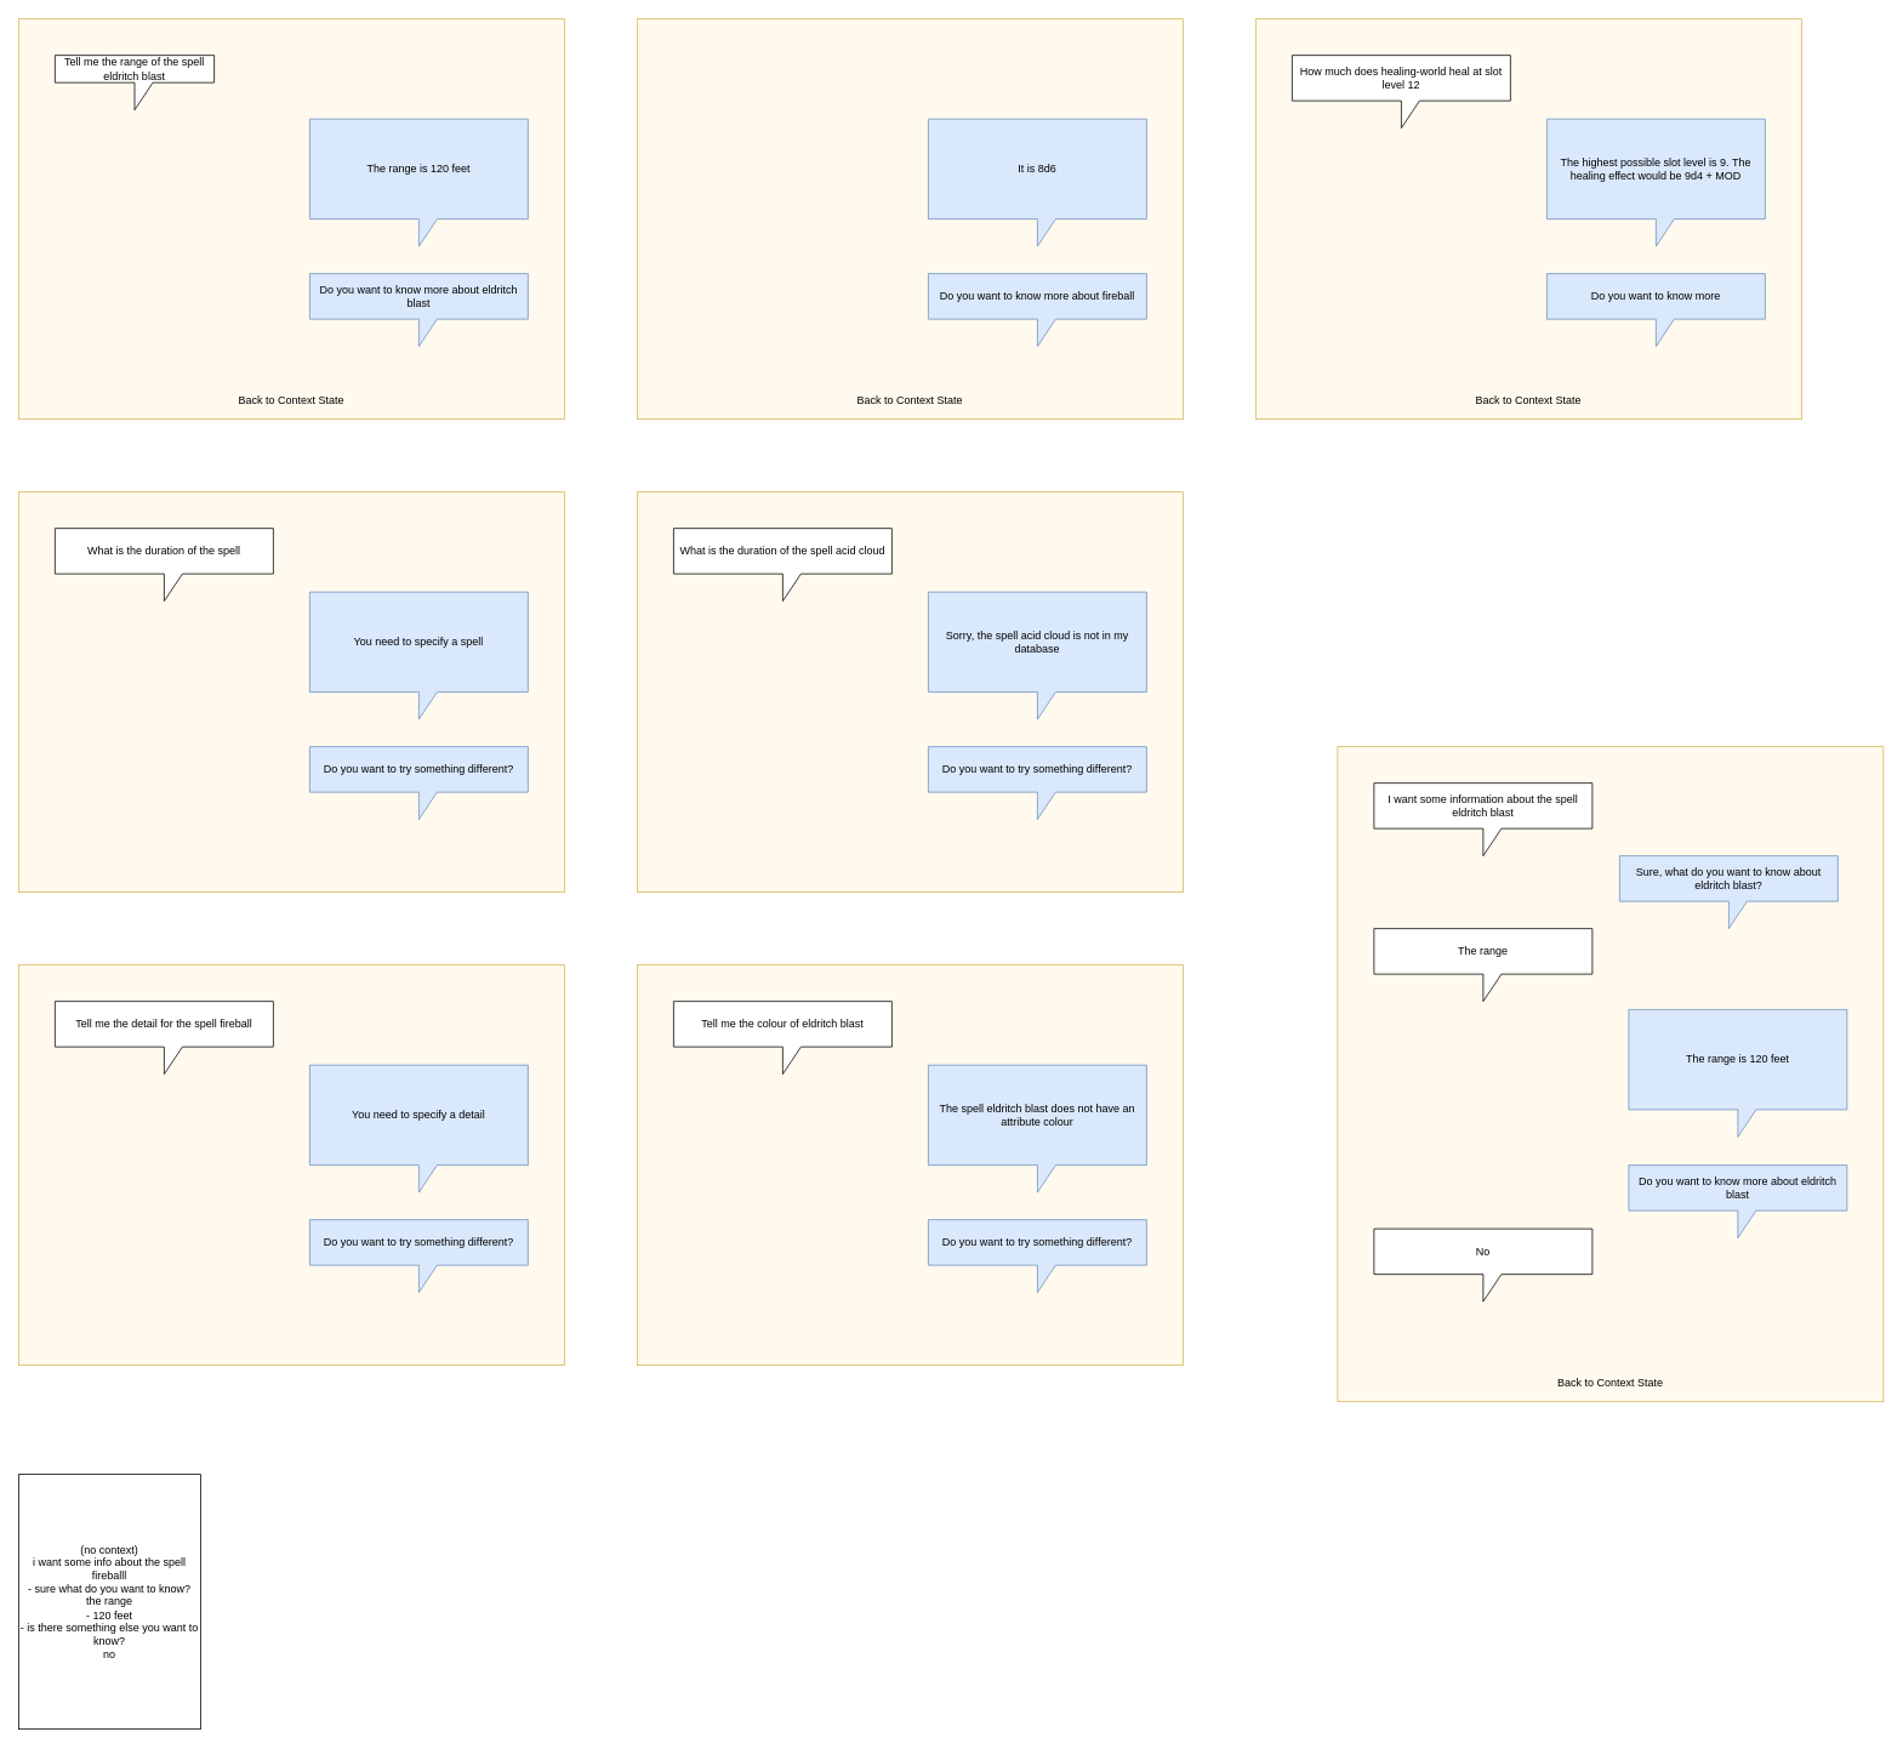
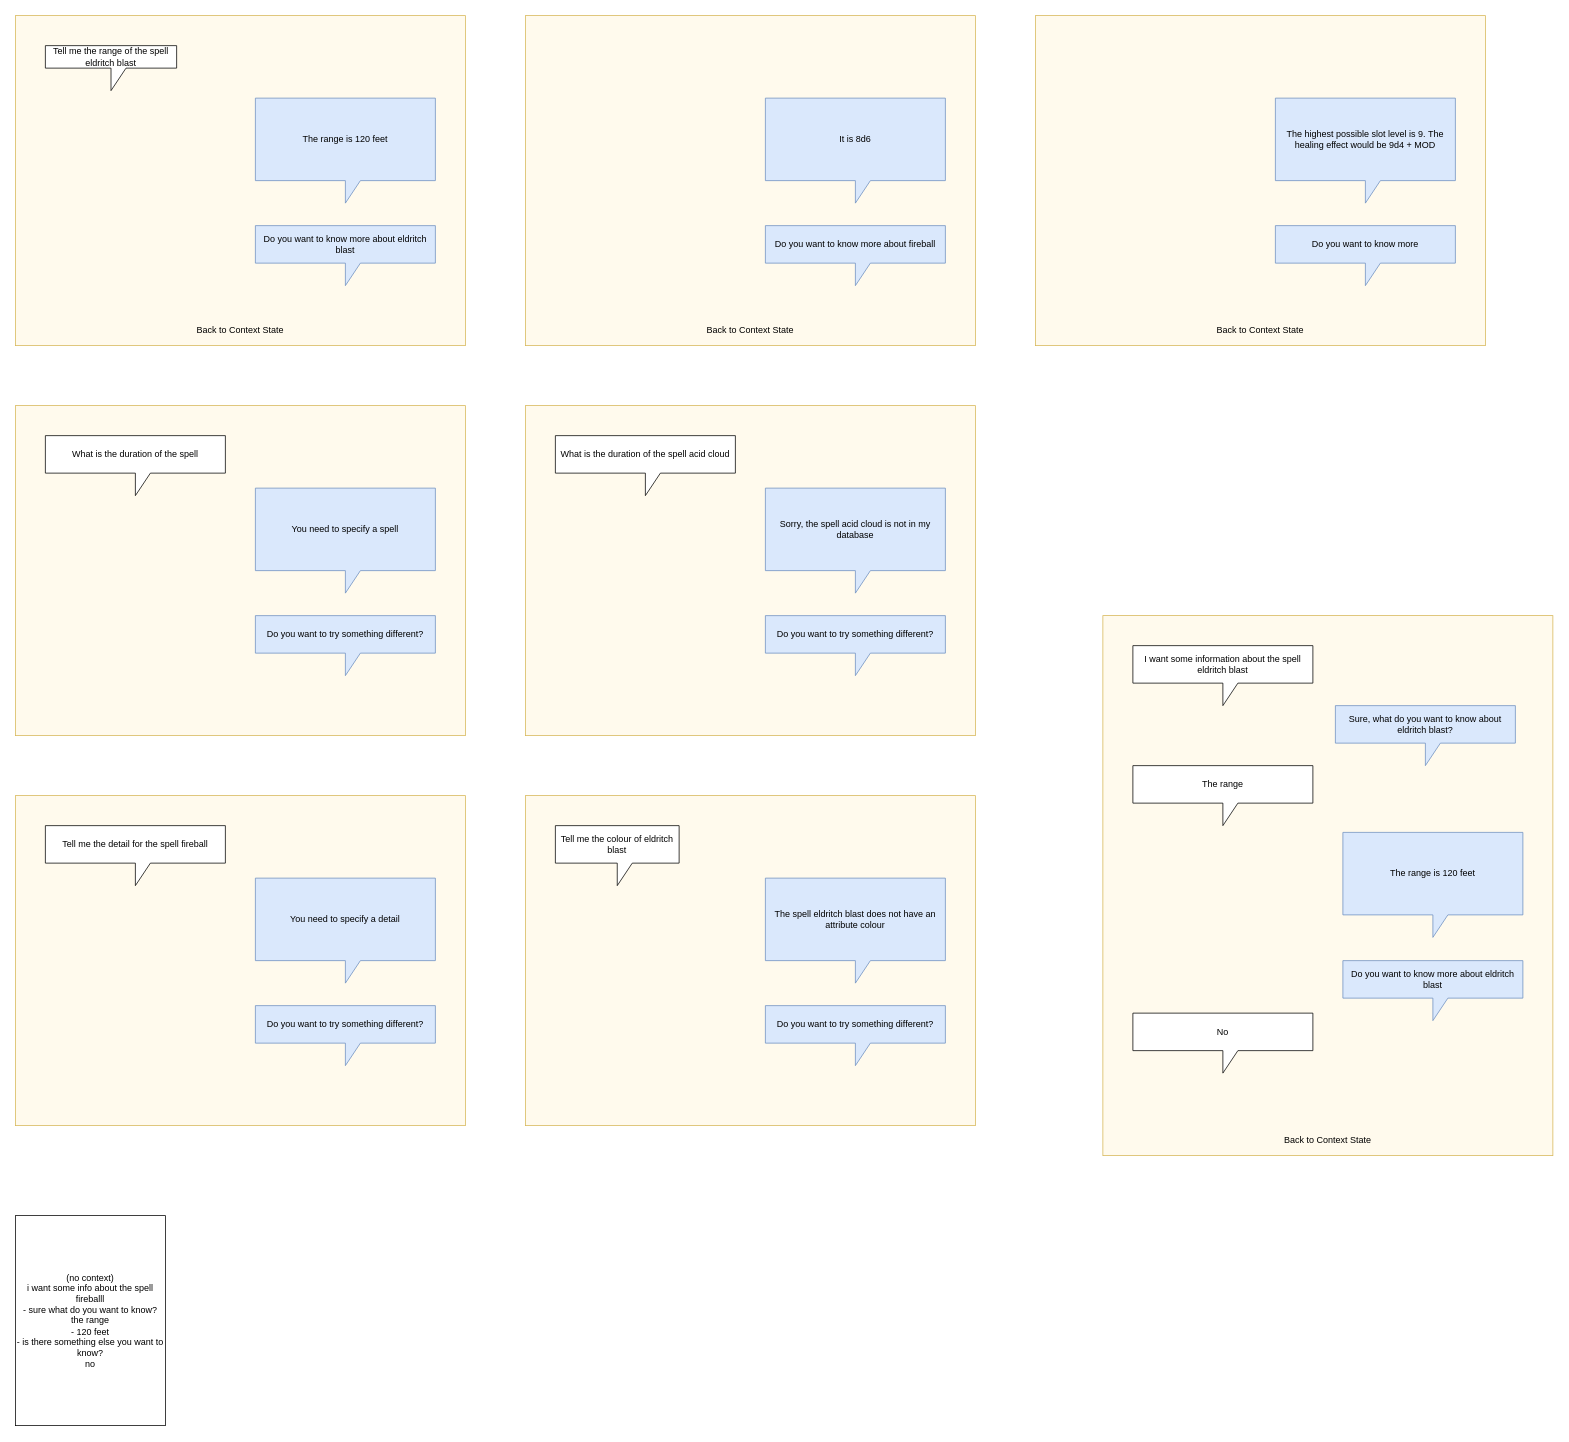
  <mxCell id="0" />
  <mxCell id="1" parent="0" />
  <mxCell id="2" value="" style="rounded=0;whiteSpace=wrap;html=1;strokeColor=#d6b656;fillColor=#FFFAED;" parent="1" vertex="1"><mxGeometry x="20" y="20" width="600" height="440" as="geometry" /></mxCell>
  <mxCell id="3" value="Tell me the range of the spell eldritch blast" style="shape=callout;whiteSpace=wrap;html=1;perimeter=calloutPerimeter;" parent="1" vertex="1"><mxGeometry x="60" y="60" width="175" height="60" as="geometry" /></mxCell>
  <mxCell id="4" value="&lt;span&gt;The range is 120 feet&lt;br&gt;&lt;/span&gt;" style="shape=callout;whiteSpace=wrap;html=1;perimeter=calloutPerimeter;fillColor=#dae8fc;strokeColor=#6c8ebf;" parent="1" vertex="1"><mxGeometry x="340" y="130" width="240" height="140" as="geometry" /></mxCell>
  <mxCell id="5" value="Do you want to know more about eldritch blast" style="shape=callout;whiteSpace=wrap;html=1;perimeter=calloutPerimeter;fillColor=#dae8fc;strokeColor=#6c8ebf;" parent="1" vertex="1"><mxGeometry x="340" y="300" width="240" height="80" as="geometry" /></mxCell>
  <mxCell id="6" value="" style="rounded=0;whiteSpace=wrap;html=1;strokeColor=#d6b656;fillColor=#FFFAED;" parent="1" vertex="1"><mxGeometry x="700" y="20" width="600" height="440" as="geometry" /></mxCell>
  <mxCell id="7" value="&lt;span&gt;It is 8d6&lt;br&gt;&lt;/span&gt;" style="shape=callout;whiteSpace=wrap;html=1;perimeter=calloutPerimeter;fillColor=#dae8fc;strokeColor=#6c8ebf;" parent="1" vertex="1"><mxGeometry x="1020" y="130" width="240" height="140" as="geometry" /></mxCell>
  <mxCell id="8" value="Do you want to know more about fireball" style="shape=callout;whiteSpace=wrap;html=1;perimeter=calloutPerimeter;fillColor=#dae8fc;strokeColor=#6c8ebf;" parent="1" vertex="1"><mxGeometry x="1020" y="300" width="240" height="80" as="geometry" /></mxCell>
  <mxCell id="9" value="" style="rounded=0;whiteSpace=wrap;html=1;strokeColor=#d6b656;fillColor=#FFFAED;" parent="1" vertex="1"><mxGeometry x="1380" y="20" width="600" height="440" as="geometry" /></mxCell>
- <mxCell id="10" value="How much does healing-world heal at slot level 12" style="shape=callout;whiteSpace=wrap;html=1;perimeter=calloutPerimeter;" parent="1" vertex="1"><mxGeometry x="1420" y="60" width="240" height="80" as="geometry" /></mxCell>
  <mxCell id="11" value="&lt;span&gt;The highest possible slot level is 9. The healing effect would be 9d4 + MOD&lt;br&gt;&lt;/span&gt;" style="shape=callout;whiteSpace=wrap;html=1;perimeter=calloutPerimeter;fillColor=#dae8fc;strokeColor=#6c8ebf;" parent="1" vertex="1"><mxGeometry x="1700" y="130" width="240" height="140" as="geometry" /></mxCell>
  <mxCell id="12" value="Do you want to know more" style="shape=callout;whiteSpace=wrap;html=1;perimeter=calloutPerimeter;fillColor=#dae8fc;strokeColor=#6c8ebf;" parent="1" vertex="1"><mxGeometry x="1700" y="300" width="240" height="80" as="geometry" /></mxCell>
  <mxCell id="13" value="" style="rounded=0;whiteSpace=wrap;html=1;strokeColor=#d6b656;fillColor=#FFFAED;" parent="1" vertex="1"><mxGeometry x="20" y="540" width="600" height="440" as="geometry" /></mxCell>
  <mxCell id="14" value="What is the duration of the spell" style="shape=callout;whiteSpace=wrap;html=1;perimeter=calloutPerimeter;" parent="1" vertex="1"><mxGeometry x="60" y="580" width="240" height="80" as="geometry" /></mxCell>
  <mxCell id="15" value="&lt;span&gt;You need to specify a spell&lt;br&gt;&lt;/span&gt;" style="shape=callout;whiteSpace=wrap;html=1;perimeter=calloutPerimeter;fillColor=#dae8fc;strokeColor=#6c8ebf;" parent="1" vertex="1"><mxGeometry x="340" y="650" width="240" height="140" as="geometry" /></mxCell>
  <mxCell id="16" value="Do you want to try something different?" style="shape=callout;whiteSpace=wrap;html=1;perimeter=calloutPerimeter;fillColor=#dae8fc;strokeColor=#6c8ebf;" parent="1" vertex="1"><mxGeometry x="340" y="820" width="240" height="80" as="geometry" /></mxCell>
  <mxCell id="17" value="" style="rounded=0;whiteSpace=wrap;html=1;strokeColor=#d6b656;fillColor=#FFFAED;" parent="1" vertex="1"><mxGeometry x="700" y="540" width="600" height="440" as="geometry" /></mxCell>
  <mxCell id="18" value="What is the duration of the spell acid cloud" style="shape=callout;whiteSpace=wrap;html=1;perimeter=calloutPerimeter;" parent="1" vertex="1"><mxGeometry x="740" y="580" width="240" height="80" as="geometry" /></mxCell>
  <mxCell id="19" value="&lt;span&gt;Sorry, the spell acid cloud is not in my database&lt;br&gt;&lt;/span&gt;" style="shape=callout;whiteSpace=wrap;html=1;perimeter=calloutPerimeter;fillColor=#dae8fc;strokeColor=#6c8ebf;" parent="1" vertex="1"><mxGeometry x="1020" y="650" width="240" height="140" as="geometry" /></mxCell>
  <mxCell id="20" value="Do you want to try something different?" style="shape=callout;whiteSpace=wrap;html=1;perimeter=calloutPerimeter;fillColor=#dae8fc;strokeColor=#6c8ebf;" parent="1" vertex="1"><mxGeometry x="1020" y="820" width="240" height="80" as="geometry" /></mxCell>
  <mxCell id="21" value="" style="rounded=0;whiteSpace=wrap;html=1;strokeColor=#d6b656;fillColor=#FFFAED;" parent="1" vertex="1"><mxGeometry x="20" y="1060" width="600" height="440" as="geometry" /></mxCell>
  <mxCell id="22" value="Tell me the detail for the spell fireball" style="shape=callout;whiteSpace=wrap;html=1;perimeter=calloutPerimeter;" parent="1" vertex="1"><mxGeometry x="60" y="1100" width="240" height="80" as="geometry" /></mxCell>
  <mxCell id="23" value="&lt;span&gt;You need to specify a detail&lt;br&gt;&lt;/span&gt;" style="shape=callout;whiteSpace=wrap;html=1;perimeter=calloutPerimeter;fillColor=#dae8fc;strokeColor=#6c8ebf;" parent="1" vertex="1"><mxGeometry x="340" y="1170" width="240" height="140" as="geometry" /></mxCell>
  <mxCell id="24" value="Do you want to try something different?" style="shape=callout;whiteSpace=wrap;html=1;perimeter=calloutPerimeter;fillColor=#dae8fc;strokeColor=#6c8ebf;" parent="1" vertex="1"><mxGeometry x="340" y="1340" width="240" height="80" as="geometry" /></mxCell>
  <mxCell id="25" value="" style="rounded=0;whiteSpace=wrap;html=1;strokeColor=#d6b656;fillColor=#FFFAED;" parent="1" vertex="1"><mxGeometry x="700" y="1060" width="600" height="440" as="geometry" /></mxCell>
- <mxCell id="26" value="Tell me the colour of eldritch blast" style="shape=callout;whiteSpace=wrap;html=1;perimeter=calloutPerimeter;" parent="1" vertex="1"><mxGeometry x="740" y="1100" width="240" height="80" as="geometry" /></mxCell>
+ <mxCell id="26" value="Tell me the colour of eldritch blast" style="shape=callout;whiteSpace=wrap;html=1;perimeter=calloutPerimeter;" parent="1" vertex="1"><mxGeometry x="740" y="1100" width="165" height="80" as="geometry" /></mxCell>
  <mxCell id="27" value="&lt;span&gt;The spell eldritch blast does not have an attribute colour&lt;br&gt;&lt;/span&gt;" style="shape=callout;whiteSpace=wrap;html=1;perimeter=calloutPerimeter;fillColor=#dae8fc;strokeColor=#6c8ebf;" parent="1" vertex="1"><mxGeometry x="1020" y="1170" width="240" height="140" as="geometry" /></mxCell>
  <mxCell id="28" value="Do you want to try something different?" style="shape=callout;whiteSpace=wrap;html=1;perimeter=calloutPerimeter;fillColor=#dae8fc;strokeColor=#6c8ebf;" parent="1" vertex="1"><mxGeometry x="1020" y="1340" width="240" height="80" as="geometry" /></mxCell>
  <mxCell id="29" value="Back to Context State" style="text;html=1;strokeColor=none;fillColor=none;align=center;verticalAlign=middle;whiteSpace=wrap;rounded=0;" parent="1" vertex="1"><mxGeometry x="220" y="430" width="200" height="20" as="geometry" /></mxCell>
  <mxCell id="30" value="Back to Context State" style="text;html=1;strokeColor=none;fillColor=none;align=center;verticalAlign=middle;whiteSpace=wrap;rounded=0;" parent="1" vertex="1"><mxGeometry x="900" y="430" width="200" height="20" as="geometry" /></mxCell>
  <mxCell id="31" value="Back to Context State" style="text;html=1;strokeColor=none;fillColor=none;align=center;verticalAlign=middle;whiteSpace=wrap;rounded=0;" parent="1" vertex="1"><mxGeometry x="1580" y="430" width="200" height="20" as="geometry" /></mxCell>
  <mxCell id="32" value="" style="rounded=0;whiteSpace=wrap;html=1;strokeColor=#d6b656;fillColor=#FFFAED;" vertex="1" parent="1"><mxGeometry x="1470" y="820" width="600" height="720" as="geometry" /></mxCell>
  <mxCell id="33" value="I want some information about the spell eldritch blast" style="shape=callout;whiteSpace=wrap;html=1;perimeter=calloutPerimeter;" vertex="1" parent="1"><mxGeometry x="1510" y="860" width="240" height="80" as="geometry" /></mxCell>
  <mxCell id="34" value="&lt;span&gt;The range is 120 feet&lt;br&gt;&lt;/span&gt;" style="shape=callout;whiteSpace=wrap;html=1;perimeter=calloutPerimeter;fillColor=#dae8fc;strokeColor=#6c8ebf;" vertex="1" parent="1"><mxGeometry x="1790" y="1109" width="240" height="140" as="geometry" /></mxCell>
  <mxCell id="35" value="Do you want to know more about eldritch blast" style="shape=callout;whiteSpace=wrap;html=1;perimeter=calloutPerimeter;fillColor=#dae8fc;strokeColor=#6c8ebf;" vertex="1" parent="1"><mxGeometry x="1790" y="1280" width="240" height="80" as="geometry" /></mxCell>
  <mxCell id="36" value="Back to Context State" style="text;html=1;strokeColor=none;fillColor=none;align=center;verticalAlign=middle;whiteSpace=wrap;rounded=0;" vertex="1" parent="1"><mxGeometry x="1670" y="1510" width="200" height="20" as="geometry" /></mxCell>
  <mxCell id="37" value="Sure, what do you want to know about eldritch blast?" style="shape=callout;whiteSpace=wrap;html=1;perimeter=calloutPerimeter;fillColor=#dae8fc;strokeColor=#6c8ebf;" vertex="1" parent="1"><mxGeometry x="1780" y="940" width="240" height="80" as="geometry" /></mxCell>
  <mxCell id="38" value="The range" style="shape=callout;whiteSpace=wrap;html=1;perimeter=calloutPerimeter;" vertex="1" parent="1"><mxGeometry x="1510" y="1020" width="240" height="80" as="geometry" /></mxCell>
  <mxCell id="39" value="No" style="shape=callout;whiteSpace=wrap;html=1;perimeter=calloutPerimeter;" vertex="1" parent="1"><mxGeometry x="1510" y="1350" width="240" height="80" as="geometry" /></mxCell>
  <mxCell id="40" value="(no context)&lt;br&gt;i want some info about the spell fireballl&lt;br&gt;- sure what do you want to know?&lt;br&gt;the range&lt;br&gt;- 120 feet&lt;br&gt;- is there something else you want to know?&lt;br&gt;no" style="rounded=0;whiteSpace=wrap;html=1;" vertex="1" parent="1"><mxGeometry x="20" y="1620" width="200" height="280" as="geometry" /></mxCell>
